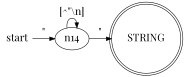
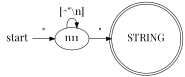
  digraph {
    rankdir=LR
    fontname="Playfair Display"
    node [fontname="Playfair Display" fontsize=20]
    edge [fontname="Playfair Display" fontsize=20]
    start [shape=plaintext]
-   n11 [label=n14]
+   n11
    s6 [label=STRING shape=doublecircle]
    start -> n11 [label="\""]
    n11 -> n11 [label="[^\"\\n]"]
    n11 -> s6 [label="\""]
  }
